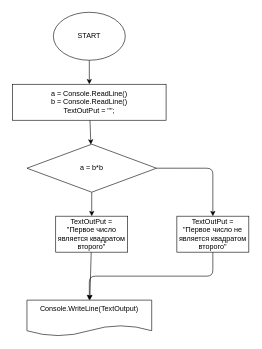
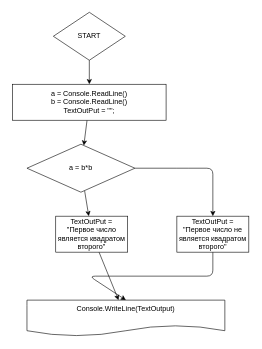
  <mxCell id="0" />
  <mxCell id="1" parent="0" />
  <mxCell id="2" value="" style="edgeStyle=none;html=1;" edge="1" parent="1" source="3" target="5"><mxGeometry relative="1" as="geometry" /></mxCell>
- <mxCell id="3" value="START" style="ellipse;whiteSpace=wrap;html=1;" vertex="1" parent="1"><mxGeometry x="88" y="20" width="120" height="80" as="geometry" /></mxCell>
+ <mxCell id="3" value="START" style="rhombus;whiteSpace=wrap;html=1;" vertex="1" parent="1"><mxGeometry x="88" y="20" width="120" height="80" as="geometry" /></mxCell>
  <mxCell id="4" value="" style="edgeStyle=none;html=1;" edge="1" parent="1" source="5" target="8"><mxGeometry relative="1" as="geometry" /></mxCell>
  <mxCell id="5" value="a = Console.ReadLine()&lt;br&gt;b = Console.ReadLine()&lt;br&gt;TextOutPut = &quot;&quot;;" style="whiteSpace=wrap;html=1;" vertex="1" parent="1"><mxGeometry x="20" y="140" width="256" height="60" as="geometry" /></mxCell>
  <mxCell id="6" value="" style="edgeStyle=none;html=1;" edge="1" parent="1" source="8" target="10"><mxGeometry relative="1" as="geometry" /></mxCell>
  <mxCell id="7" value="" style="edgeStyle=none;html=1;" edge="1" parent="1" source="8" target="12"><mxGeometry relative="1" as="geometry"><Array as="points"><mxPoint x="304" y="280" /><mxPoint x="354" y="280" /></Array></mxGeometry></mxCell>
- <mxCell id="8" value="a = b*b" style="rhombus;whiteSpace=wrap;html=1;" vertex="1" parent="1"><mxGeometry x="44" y="240" width="216" height="80" as="geometry" /></mxCell>
+ <mxCell id="8" value="a = b*b" style="rhombus;whiteSpace=wrap;html=1;" vertex="1" parent="1"><mxGeometry x="44" y="240" width="180" height="80" as="geometry" /></mxCell>
  <mxCell id="9" value="" style="edgeStyle=none;html=1;" edge="1" parent="1" source="10" target="13"><mxGeometry relative="1" as="geometry" /></mxCell>
  <mxCell id="10" value="TextOutPut = &quot;Первое число является квадратом второго&quot;" style="whiteSpace=wrap;html=1;" vertex="1" parent="1"><mxGeometry x="92" y="360" width="120" height="60" as="geometry" /></mxCell>
  <mxCell id="11" style="edgeStyle=none;html=1;entryX=0.5;entryY=0;entryDx=0;entryDy=0;" edge="1" parent="1" source="12" target="13"><mxGeometry relative="1" as="geometry"><Array as="points"><mxPoint x="354" y="460" /><mxPoint x="148" y="460" /></Array></mxGeometry></mxCell>
  <mxCell id="12" value="TextOutPut = &quot;Первое число не является квадратом второго&quot;" style="whiteSpace=wrap;html=1;" vertex="1" parent="1"><mxGeometry x="294" y="360" width="120" height="60" as="geometry" /></mxCell>
- <mxCell id="13" value="&lt;span&gt;Console.WriteLine(TextOutput)&lt;br&gt;&lt;br&gt;&lt;/span&gt;" style="shape=document;whiteSpace=wrap;html=1;boundedLbl=1;" vertex="1" parent="1"><mxGeometry x="44" y="500" width="208" height="60" as="geometry" /></mxCell>
+ <mxCell id="13" value="&lt;span&gt;Console.WriteLine(TextOutput)&lt;br&gt;&lt;br&gt;&lt;/span&gt;" style="shape=document;whiteSpace=wrap;html=1;boundedLbl=1;" vertex="1" parent="1"><mxGeometry x="44" y="500" width="330" height="60" as="geometry" /></mxCell>
